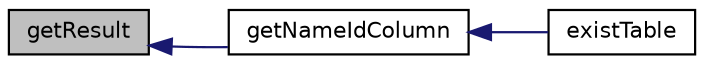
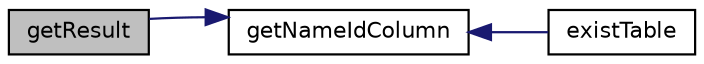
  digraph {
    rankdir=LR
    node [color=black fillcolor=white fontname=Helvetica fontsize=10 shape=record style=filled]
    edge [color=midnightblue dir=back fontname=Helvetica fontsize=10 labelfontname=Helvetica labelfontsize=10 style=solid]
    n1 [fillcolor=grey75 fontcolor=black height=0.2 label=getResult width=0.4]
    n2 [height=0.2 label=getNameIdColumn width=0.4]
    n3 [height=0.2 label=existTable width=0.4]
-   n1 -> n2
+   n2 -> n1
    n2 -> n3
  }
